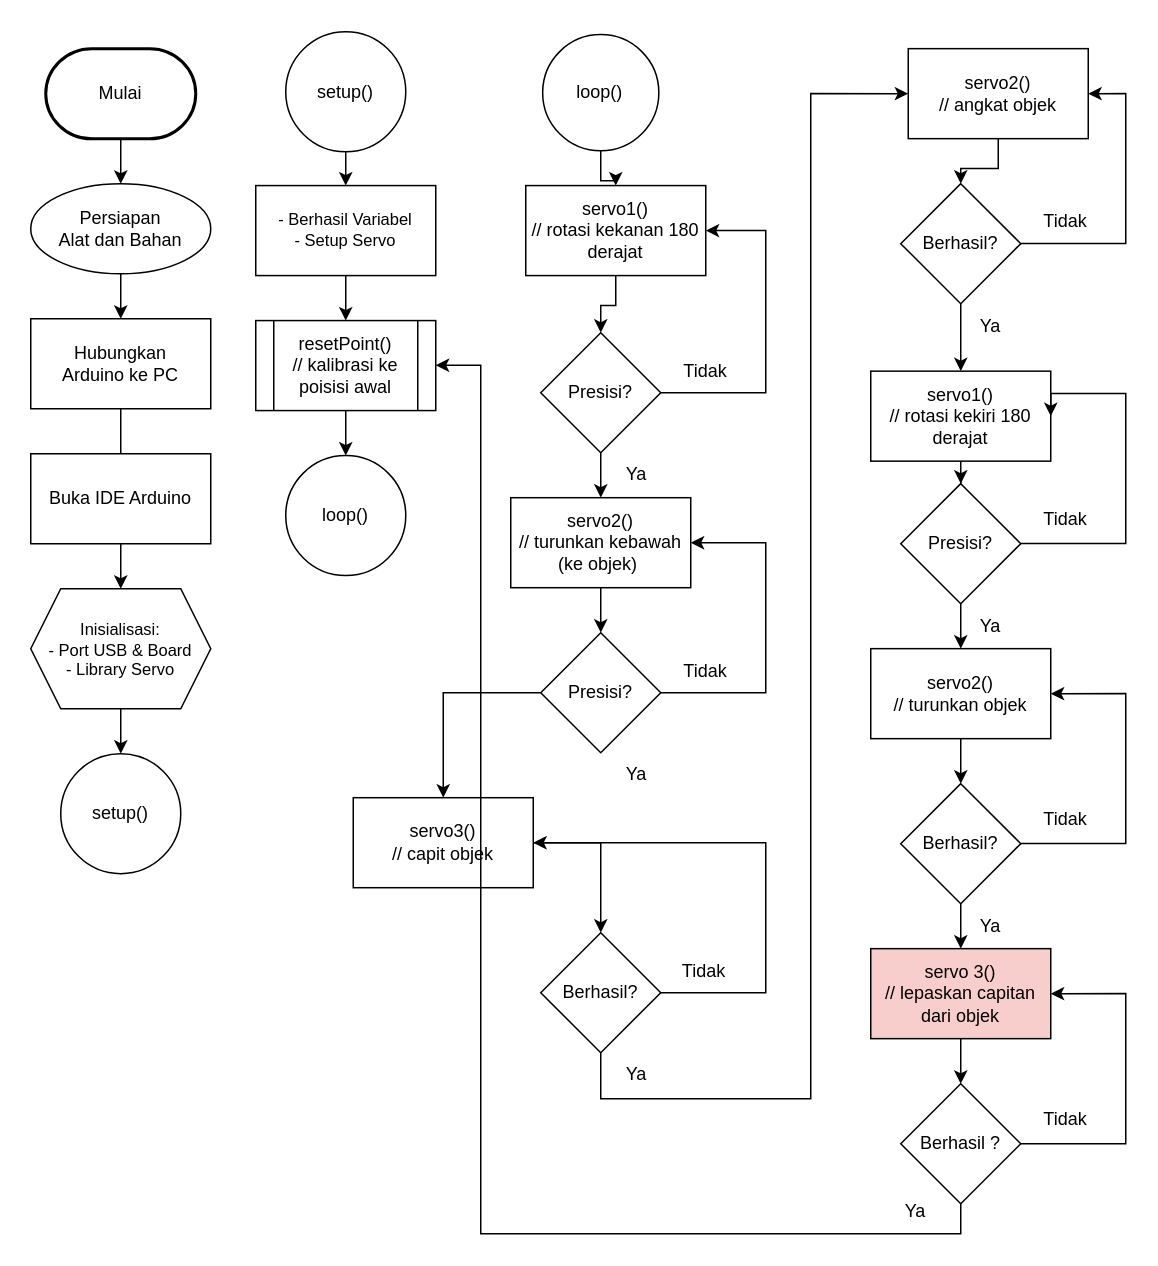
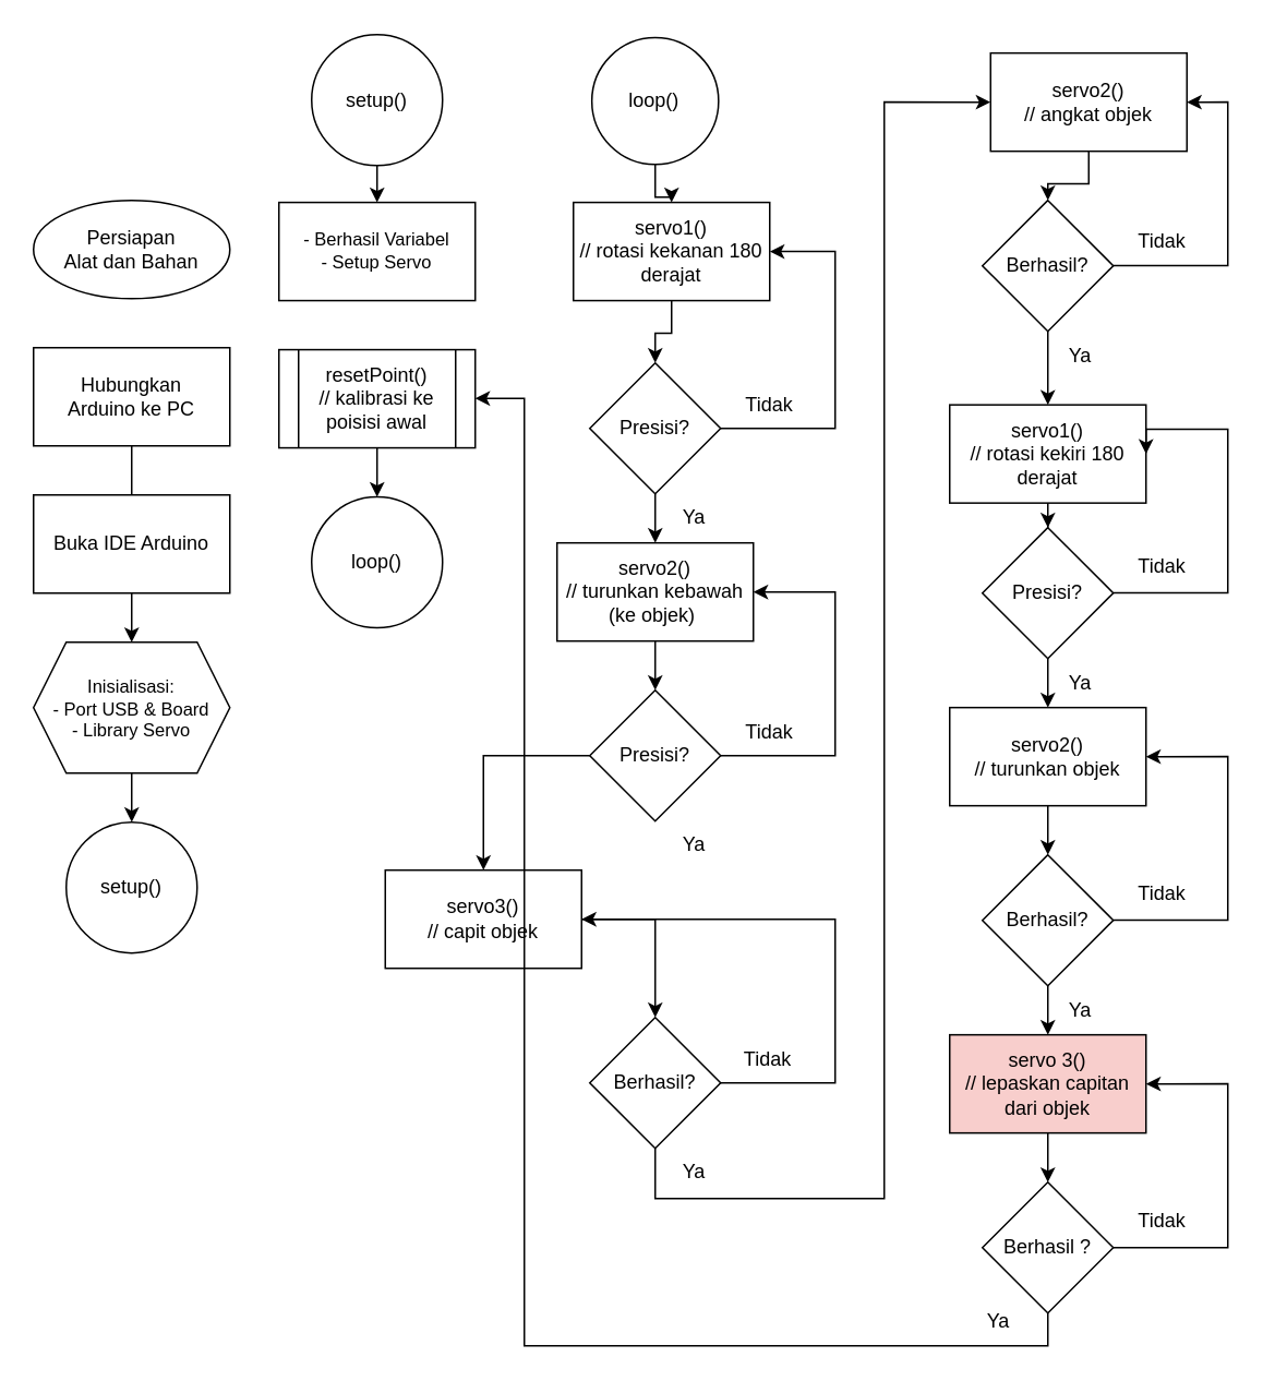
  <mxCell id="0" />
  <mxCell id="1" parent="0" />
- <mxCell id="2" style="edgeStyle=orthogonalEdgeStyle;rounded=0;orthogonalLoop=1;jettySize=auto;html=1;entryX=0.5;entryY=0;entryDx=0;entryDy=0;" edge="1" parent="1" source="3" target="5"><mxGeometry relative="1" as="geometry" /></mxCell>
- <mxCell id="3" value="Mulai" style="strokeWidth=2;html=1;shape=mxgraph.flowchart.terminator;whiteSpace=wrap;" vertex="1" parent="1"><mxGeometry x="30" y="32" width="100" height="60" as="geometry" /></mxCell>
- <mxCell id="4" style="edgeStyle=orthogonalEdgeStyle;rounded=0;orthogonalLoop=1;jettySize=auto;html=1;entryX=0.5;entryY=0;entryDx=0;entryDy=0;" edge="1" parent="1" source="5" target="7"><mxGeometry relative="1" as="geometry" /></mxCell>
  <mxCell id="5" value="Persiapan &lt;br&gt;Alat dan Bahan" style="ellipse;whiteSpace=wrap;html=1;" vertex="1" parent="1"><mxGeometry x="20" y="122" width="120" height="60" as="geometry" /></mxCell>
  <mxCell id="6" style="edgeStyle=orthogonalEdgeStyle;rounded=0;orthogonalLoop=1;jettySize=auto;html=1;entryX=0.5;entryY=0;entryDx=0;entryDy=0;endArrow=none;" edge="1" parent="1" source="7" target="9"><mxGeometry relative="1" as="geometry" /></mxCell>
  <mxCell id="7" value="Hubungkan &lt;br&gt;Arduino ke PC" style="rounded=0;whiteSpace=wrap;html=1;" vertex="1" parent="1"><mxGeometry x="20" y="212" width="120" height="60" as="geometry" /></mxCell>
  <mxCell id="8" style="edgeStyle=orthogonalEdgeStyle;rounded=0;orthogonalLoop=1;jettySize=auto;html=1;entryX=0.5;entryY=0;entryDx=0;entryDy=0;" edge="1" parent="1" source="9"><mxGeometry relative="1" as="geometry"><mxPoint x="80" y="392" as="targetPoint" /></mxGeometry></mxCell>
  <mxCell id="9" value="Buka IDE Arduino" style="rounded=0;whiteSpace=wrap;html=1;" vertex="1" parent="1"><mxGeometry x="20" y="302" width="120" height="60" as="geometry" /></mxCell>
  <mxCell id="10" style="edgeStyle=orthogonalEdgeStyle;rounded=0;orthogonalLoop=1;jettySize=auto;html=1;entryX=0.5;entryY=0;entryDx=0;entryDy=0;" edge="1" parent="1" source="11" target="49"><mxGeometry relative="1" as="geometry" /></mxCell>
  <mxCell id="11" value="&lt;font style=&quot;font-size: 11px;&quot;&gt;Inisialisasi&lt;span style=&quot;background-color: initial;&quot;&gt;:&lt;/span&gt;&lt;/font&gt;&lt;div style=&quot;font-size: 11px;&quot;&gt;&lt;font style=&quot;font-size: 11px;&quot;&gt;- Port USB &amp;amp; Board&lt;br&gt;&lt;/font&gt;&lt;div style=&quot;&quot;&gt;&lt;div style=&quot;&quot;&gt;&lt;font style=&quot;font-size: 11px;&quot;&gt;- Library Servo&lt;/font&gt;&lt;/div&gt;&lt;/div&gt;&lt;/div&gt;" style="shape=hexagon;perimeter=hexagonPerimeter2;whiteSpace=wrap;html=1;fixedSize=1;" vertex="1" parent="1"><mxGeometry x="20" y="392" width="120" height="80" as="geometry" /></mxCell>
  <mxCell id="12" value="loop()" style="ellipse;whiteSpace=wrap;html=1;aspect=fixed;" vertex="1" parent="1"><mxGeometry x="190" y="303.22" width="80" height="80" as="geometry" /></mxCell>
  <mxCell id="13" style="edgeStyle=orthogonalEdgeStyle;rounded=0;orthogonalLoop=1;jettySize=auto;html=1;entryX=0.5;entryY=0;entryDx=0;entryDy=0;" edge="1" parent="1" source="14" target="16"><mxGeometry relative="1" as="geometry" /></mxCell>
  <mxCell id="14" value="loop()" style="ellipse;whiteSpace=wrap;html=1;aspect=fixed;direction=west;" vertex="1" parent="1"><mxGeometry x="361.28" y="22.58" width="77.44" height="77.44" as="geometry" /></mxCell>
  <mxCell id="15" style="edgeStyle=orthogonalEdgeStyle;rounded=0;orthogonalLoop=1;jettySize=auto;html=1;entryX=0.5;entryY=0;entryDx=0;entryDy=0;" edge="1" parent="1" source="16" target="23"><mxGeometry relative="1" as="geometry" /></mxCell>
  <mxCell id="16" value="servo1()&lt;br&gt;// rotasi kekanan 180 derajat" style="rounded=0;whiteSpace=wrap;html=1;" vertex="1" parent="1"><mxGeometry x="350" y="123.22" width="120" height="60" as="geometry" /></mxCell>
  <mxCell id="17" style="edgeStyle=orthogonalEdgeStyle;rounded=0;orthogonalLoop=1;jettySize=auto;html=1;entryX=0.5;entryY=0;entryDx=0;entryDy=0;" edge="1" parent="1" source="18" target="26"><mxGeometry relative="1" as="geometry" /></mxCell>
  <mxCell id="18" value="servo2()&lt;div&gt;// turunkan kebawah (ke objek)&amp;nbsp;&lt;/div&gt;" style="rounded=0;whiteSpace=wrap;html=1;" vertex="1" parent="1"><mxGeometry x="340" y="331.3" width="120" height="60" as="geometry" /></mxCell>
  <mxCell id="19" style="edgeStyle=orthogonalEdgeStyle;rounded=0;orthogonalLoop=1;jettySize=auto;html=1;entryX=0.5;entryY=0;entryDx=0;entryDy=0;" edge="1" parent="1" source="20" target="29"><mxGeometry relative="1" as="geometry" /></mxCell>
  <mxCell id="20" value="servo3()&lt;div&gt;// capit objek&lt;/div&gt;" style="rounded=0;whiteSpace=wrap;html=1;" vertex="1" parent="1"><mxGeometry x="235" y="531.3" width="120" height="60" as="geometry" /></mxCell>
  <mxCell id="21" style="edgeStyle=orthogonalEdgeStyle;rounded=0;orthogonalLoop=1;jettySize=auto;html=1;entryX=0.5;entryY=0;entryDx=0;entryDy=0;" edge="1" parent="1" source="23" target="18"><mxGeometry relative="1" as="geometry" /></mxCell>
  <mxCell id="22" style="edgeStyle=orthogonalEdgeStyle;rounded=0;orthogonalLoop=1;jettySize=auto;html=1;entryX=1;entryY=0.5;entryDx=0;entryDy=0;" edge="1" parent="1" source="23" target="16"><mxGeometry relative="1" as="geometry"><Array as="points"><mxPoint x="510" y="261" /><mxPoint x="510" y="153" /></Array></mxGeometry></mxCell>
  <mxCell id="23" value="Presisi?" style="rhombus;whiteSpace=wrap;html=1;" vertex="1" parent="1"><mxGeometry x="360" y="221.3" width="80" height="80" as="geometry" /></mxCell>
  <mxCell id="24" style="edgeStyle=orthogonalEdgeStyle;rounded=0;orthogonalLoop=1;jettySize=auto;html=1;entryX=1;entryY=0.5;entryDx=0;entryDy=0;" edge="1" parent="1" source="26" target="18"><mxGeometry relative="1" as="geometry"><Array as="points"><mxPoint x="510" y="461.3" /><mxPoint x="510" y="361.3" /></Array></mxGeometry></mxCell>
  <mxCell id="25" style="edgeStyle=orthogonalEdgeStyle;rounded=0;orthogonalLoop=1;jettySize=auto;html=1;entryX=0.5;entryY=0;entryDx=0;entryDy=0;" edge="1" parent="1" source="26" target="20"><mxGeometry relative="1" as="geometry" /></mxCell>
  <mxCell id="26" value="Presisi?" style="rhombus;whiteSpace=wrap;html=1;" vertex="1" parent="1"><mxGeometry x="360" y="421.3" width="80" height="80" as="geometry" /></mxCell>
  <mxCell id="27" style="edgeStyle=orthogonalEdgeStyle;rounded=0;orthogonalLoop=1;jettySize=auto;html=1;entryX=1;entryY=0.5;entryDx=0;entryDy=0;" edge="1" parent="1" source="29" target="20"><mxGeometry relative="1" as="geometry"><Array as="points"><mxPoint x="510" y="661.3" /><mxPoint x="510" y="561.3" /></Array></mxGeometry></mxCell>
  <mxCell id="28" style="edgeStyle=orthogonalEdgeStyle;rounded=0;orthogonalLoop=1;jettySize=auto;html=1;entryX=0;entryY=0.5;entryDx=0;entryDy=0;" edge="1" parent="1" source="29" target="31"><mxGeometry relative="1" as="geometry"><Array as="points"><mxPoint x="400" y="732" /><mxPoint x="540" y="732" /><mxPoint x="540" y="62" /></Array></mxGeometry></mxCell>
  <mxCell id="29" value="Berhasil?" style="rhombus;whiteSpace=wrap;html=1;" vertex="1" parent="1"><mxGeometry x="360" y="621.3" width="80" height="80" as="geometry" /></mxCell>
  <mxCell id="30" style="edgeStyle=orthogonalEdgeStyle;rounded=0;orthogonalLoop=1;jettySize=auto;html=1;entryX=0.5;entryY=0;entryDx=0;entryDy=0;" edge="1" parent="1" source="31" target="34"><mxGeometry relative="1" as="geometry" /></mxCell>
  <mxCell id="31" value="servo2()&lt;div&gt;// angkat objek&lt;/div&gt;" style="rounded=0;whiteSpace=wrap;html=1;" vertex="1" parent="1"><mxGeometry x="605" y="31.94" width="120" height="60" as="geometry" /></mxCell>
  <mxCell id="32" style="edgeStyle=orthogonalEdgeStyle;rounded=0;orthogonalLoop=1;jettySize=auto;html=1;entryX=1;entryY=0.5;entryDx=0;entryDy=0;" edge="1" parent="1" source="34" target="31"><mxGeometry relative="1" as="geometry"><Array as="points"><mxPoint x="750" y="161.94" /><mxPoint x="750" y="61.94" /></Array></mxGeometry></mxCell>
  <mxCell id="33" style="edgeStyle=orthogonalEdgeStyle;rounded=0;orthogonalLoop=1;jettySize=auto;html=1;entryX=0.5;entryY=0;entryDx=0;entryDy=0;" edge="1" parent="1" source="34" target="36"><mxGeometry relative="1" as="geometry" /></mxCell>
  <mxCell id="34" value="Berhasil?" style="rhombus;whiteSpace=wrap;html=1;" vertex="1" parent="1"><mxGeometry x="600" y="121.94" width="80" height="80" as="geometry" /></mxCell>
  <mxCell id="35" style="edgeStyle=orthogonalEdgeStyle;rounded=0;orthogonalLoop=1;jettySize=auto;html=1;entryX=0.5;entryY=0;entryDx=0;entryDy=0;" edge="1" parent="1" source="36" target="39"><mxGeometry relative="1" as="geometry" /></mxCell>
  <mxCell id="36" value="servo1()&lt;div&gt;// rotasi kekiri 180 derajat&lt;/div&gt;" style="rounded=0;whiteSpace=wrap;html=1;" vertex="1" parent="1"><mxGeometry x="580" y="246.94" width="120" height="60" as="geometry" /></mxCell>
  <mxCell id="37" style="edgeStyle=orthogonalEdgeStyle;rounded=0;orthogonalLoop=1;jettySize=auto;html=1;entryX=1;entryY=0.5;entryDx=0;entryDy=0;" edge="1" parent="1" source="39" target="36"><mxGeometry relative="1" as="geometry"><Array as="points"><mxPoint x="750" y="361.94" /><mxPoint x="750" y="261.94" /></Array></mxGeometry></mxCell>
  <mxCell id="38" style="edgeStyle=orthogonalEdgeStyle;rounded=0;orthogonalLoop=1;jettySize=auto;html=1;entryX=0.5;entryY=0;entryDx=0;entryDy=0;" edge="1" parent="1" source="39" target="41"><mxGeometry relative="1" as="geometry" /></mxCell>
  <mxCell id="39" value="Presisi?" style="rhombus;whiteSpace=wrap;html=1;" vertex="1" parent="1"><mxGeometry x="600" y="321.94" width="80" height="80" as="geometry" /></mxCell>
  <mxCell id="40" style="edgeStyle=orthogonalEdgeStyle;rounded=0;orthogonalLoop=1;jettySize=auto;html=1;entryX=0.5;entryY=0;entryDx=0;entryDy=0;" edge="1" parent="1" source="41" target="44"><mxGeometry relative="1" as="geometry" /></mxCell>
  <mxCell id="41" value="servo2()&lt;div&gt;// turunkan objek&lt;/div&gt;" style="rounded=0;whiteSpace=wrap;html=1;" vertex="1" parent="1"><mxGeometry x="580" y="431.94" width="120" height="60" as="geometry" /></mxCell>
  <mxCell id="42" style="edgeStyle=orthogonalEdgeStyle;rounded=0;orthogonalLoop=1;jettySize=auto;html=1;entryX=1;entryY=0.5;entryDx=0;entryDy=0;" edge="1" parent="1" source="44" target="41"><mxGeometry relative="1" as="geometry"><Array as="points"><mxPoint x="750" y="561.94" /><mxPoint x="750" y="461.94" /></Array></mxGeometry></mxCell>
  <mxCell id="43" style="edgeStyle=orthogonalEdgeStyle;rounded=0;orthogonalLoop=1;jettySize=auto;html=1;entryX=0.5;entryY=0;entryDx=0;entryDy=0;" edge="1" parent="1" source="44" target="46"><mxGeometry relative="1" as="geometry" /></mxCell>
  <mxCell id="44" value="Berhasil?" style="rhombus;whiteSpace=wrap;html=1;" vertex="1" parent="1"><mxGeometry x="600" y="521.94" width="80" height="80" as="geometry" /></mxCell>
  <mxCell id="45" style="edgeStyle=orthogonalEdgeStyle;rounded=0;orthogonalLoop=1;jettySize=auto;html=1;entryX=0.5;entryY=0;entryDx=0;entryDy=0;" edge="1" parent="1" source="46" target="56"><mxGeometry relative="1" as="geometry" /></mxCell>
  <mxCell id="46" value="servo 3()&lt;div&gt;// lepaskan capitan dari objek&lt;/div&gt;" style="rounded=0;whiteSpace=wrap;html=1;fillColor=#f8cecc;" vertex="1" parent="1"><mxGeometry x="580" y="631.94" width="120" height="60" as="geometry" /></mxCell>
  <mxCell id="47" style="edgeStyle=orthogonalEdgeStyle;rounded=0;orthogonalLoop=1;jettySize=auto;html=1;entryX=0.5;entryY=0;entryDx=0;entryDy=0;" edge="1" parent="1" source="48" target="12"><mxGeometry relative="1" as="geometry" /></mxCell>
  <mxCell id="48" value="resetPoint()&lt;div&gt;// kalibrasi ke poisisi awal&lt;/div&gt;" style="shape=process;whiteSpace=wrap;html=1;backgroundOutline=1;" vertex="1" parent="1"><mxGeometry x="170" y="213.22" width="120" height="60" as="geometry" /></mxCell>
  <mxCell id="49" value="setup()" style="ellipse;whiteSpace=wrap;html=1;aspect=fixed;" vertex="1" parent="1"><mxGeometry x="40" y="501.94" width="80" height="80" as="geometry" /></mxCell>
  <mxCell id="50" style="edgeStyle=orthogonalEdgeStyle;rounded=0;orthogonalLoop=1;jettySize=auto;html=1;entryX=0.5;entryY=0;entryDx=0;entryDy=0;" edge="1" parent="1" source="51" target="53"><mxGeometry relative="1" as="geometry" /></mxCell>
  <mxCell id="51" value="setup()" style="ellipse;whiteSpace=wrap;html=1;aspect=fixed;" vertex="1" parent="1"><mxGeometry x="190" y="20.66" width="80" height="80" as="geometry" /></mxCell>
- <mxCell id="52" style="edgeStyle=orthogonalEdgeStyle;rounded=0;orthogonalLoop=1;jettySize=auto;html=1;entryX=0.5;entryY=0;entryDx=0;entryDy=0;" edge="1" parent="1" source="53" target="48"><mxGeometry relative="1" as="geometry" /></mxCell>
  <mxCell id="53" value="&lt;div style=&quot;font-size: 11px;&quot;&gt;- Berhasil Variabel&lt;/div&gt;&lt;div style=&quot;font-size: 11px;&quot;&gt;- Setup Servo&lt;/div&gt;" style="rounded=0;whiteSpace=wrap;html=1;" vertex="1" parent="1"><mxGeometry x="170" y="123.22" width="120" height="60" as="geometry" /></mxCell>
  <mxCell id="54" style="edgeStyle=orthogonalEdgeStyle;rounded=0;orthogonalLoop=1;jettySize=auto;html=1;entryX=1;entryY=0.5;entryDx=0;entryDy=0;" edge="1" parent="1" source="56" target="46"><mxGeometry relative="1" as="geometry"><Array as="points"><mxPoint x="750" y="762" /><mxPoint x="750" y="662" /></Array></mxGeometry></mxCell>
  <mxCell id="55" style="edgeStyle=orthogonalEdgeStyle;rounded=0;orthogonalLoop=1;jettySize=auto;html=1;" edge="1" parent="1" source="56"><mxGeometry relative="1" as="geometry"><mxPoint x="290" y="243" as="targetPoint" /><Array as="points"><mxPoint x="640" y="822" /><mxPoint x="320" y="822" /><mxPoint x="320" y="243" /></Array></mxGeometry></mxCell>
  <mxCell id="56" value="Berhasil ?" style="rhombus;whiteSpace=wrap;html=1;" vertex="1" parent="1"><mxGeometry x="600" y="722" width="80" height="80" as="geometry" /></mxCell>
  <mxCell id="57" value="Ya" style="text;html=1;align=center;verticalAlign=middle;whiteSpace=wrap;rounded=0;" vertex="1" parent="1"><mxGeometry x="394" y="301.3" width="60" height="30" as="geometry" /></mxCell>
  <mxCell id="58" value="Tidak" style="text;html=1;align=center;verticalAlign=middle;whiteSpace=wrap;rounded=0;" vertex="1" parent="1"><mxGeometry x="440" y="231.94" width="60" height="30" as="geometry" /></mxCell>
  <mxCell id="59" value="Ya" style="text;html=1;align=center;verticalAlign=middle;whiteSpace=wrap;rounded=0;" vertex="1" parent="1"><mxGeometry x="394" y="501.3" width="60" height="30" as="geometry" /></mxCell>
  <mxCell id="60" value="Tidak" style="text;html=1;align=center;verticalAlign=middle;whiteSpace=wrap;rounded=0;" vertex="1" parent="1"><mxGeometry x="440" y="431.94" width="60" height="30" as="geometry" /></mxCell>
  <mxCell id="61" value="Ya" style="text;html=1;align=center;verticalAlign=middle;whiteSpace=wrap;rounded=0;" vertex="1" parent="1"><mxGeometry x="394" y="701.3" width="60" height="30" as="geometry" /></mxCell>
  <mxCell id="62" value="Tidak" style="text;html=1;align=center;verticalAlign=middle;whiteSpace=wrap;rounded=0;" vertex="1" parent="1"><mxGeometry x="438.72" y="632" width="60" height="30" as="geometry" /></mxCell>
  <mxCell id="63" value="Tidak" style="text;html=1;align=center;verticalAlign=middle;whiteSpace=wrap;rounded=0;" vertex="1" parent="1"><mxGeometry x="680" y="132" width="60" height="30" as="geometry" /></mxCell>
  <mxCell id="64" value="Ya" style="text;html=1;align=center;verticalAlign=middle;whiteSpace=wrap;rounded=0;" vertex="1" parent="1"><mxGeometry x="630" y="201.94" width="60" height="30" as="geometry" /></mxCell>
  <mxCell id="65" value="Tidak" style="text;html=1;align=center;verticalAlign=middle;whiteSpace=wrap;rounded=0;" vertex="1" parent="1"><mxGeometry x="680" y="331.3" width="60" height="30" as="geometry" /></mxCell>
  <mxCell id="66" value="Ya" style="text;html=1;align=center;verticalAlign=middle;whiteSpace=wrap;rounded=0;" vertex="1" parent="1"><mxGeometry x="630" y="401.94" width="60" height="30" as="geometry" /></mxCell>
  <mxCell id="67" value="Tidak" style="text;html=1;align=center;verticalAlign=middle;whiteSpace=wrap;rounded=0;" vertex="1" parent="1"><mxGeometry x="680" y="531.3" width="60" height="30" as="geometry" /></mxCell>
  <mxCell id="68" value="Ya" style="text;html=1;align=center;verticalAlign=middle;whiteSpace=wrap;rounded=0;" vertex="1" parent="1"><mxGeometry x="630" y="602" width="60" height="30" as="geometry" /></mxCell>
  <mxCell id="69" value="Tidak" style="text;html=1;align=center;verticalAlign=middle;whiteSpace=wrap;rounded=0;" vertex="1" parent="1"><mxGeometry x="680" y="731.3" width="60" height="30" as="geometry" /></mxCell>
  <mxCell id="70" value="Ya" style="text;html=1;align=center;verticalAlign=middle;whiteSpace=wrap;rounded=0;" vertex="1" parent="1"><mxGeometry x="580" y="792" width="60" height="30" as="geometry" /></mxCell>
